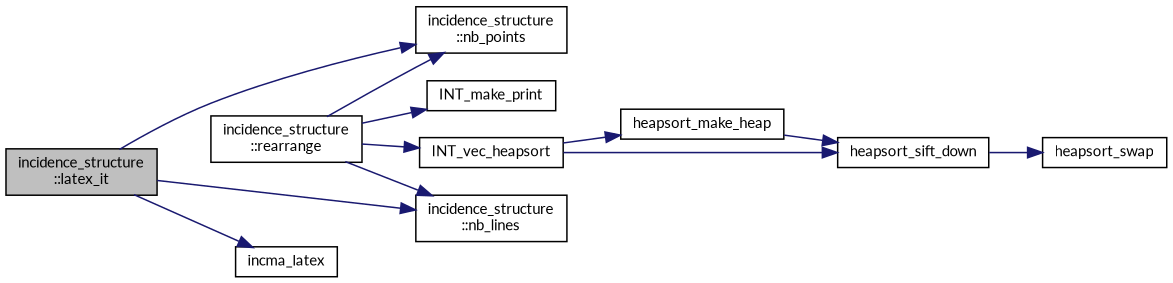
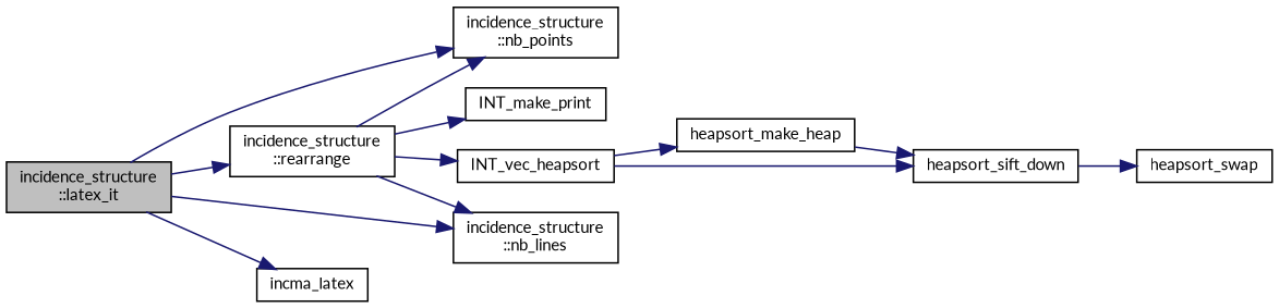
  digraph {
    fontname=Lato
    rankdir=LR
    node [color=black fillcolor=white fontname=Lato fontsize=10 shape=record style=filled]
    edge [color=midnightblue fontname=Lato fontsize=10 labelfontname=Helvetica labelfontsize=10 style=solid]
    n1 [fillcolor=grey75 fontcolor=black height=0.2 label="incidence_structure\l::latex_it" width=0.4]
    n2 [height=0.2 label="incidence_structure\l::rearrange" width=0.4]
    n3 [height=0.2 label="incidence_structure\l::nb_points" width=0.4]
    n4 [height=0.2 label="incidence_structure\l::nb_lines" width=0.4]
    n5 [height=0.2 label=incma_latex width=0.4]
    n6 [height=0.2 label=INT_make_print width=0.4]
    n7 [height=0.2 label=INT_vec_heapsort width=0.4]
    n8 [height=0.2 label=heapsort_make_heap width=0.4]
    n9 [height=0.2 label=heapsort_sift_down width=0.4]
    n10 [height=0.2 label=heapsort_swap width=0.4]
+   n1 -> n2
    n1 -> n3
    n1 -> n4
    n1 -> n5
    n2 -> n3
    n2 -> n4
    n2 -> n6
    n2 -> n7
    n7 -> n8
    n7 -> n9
    n8 -> n9
    n9 -> n10
  }
